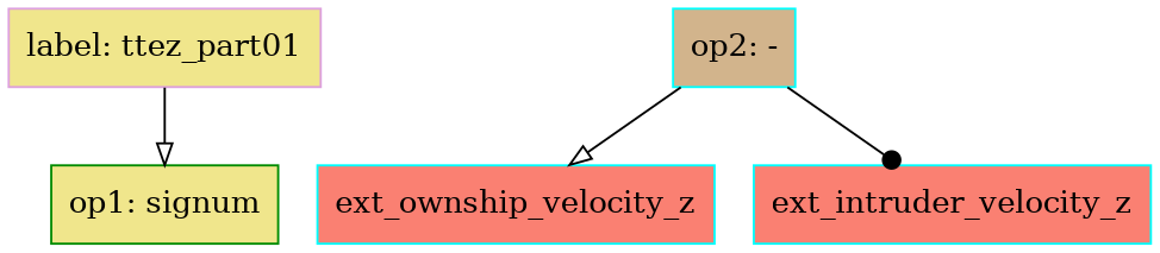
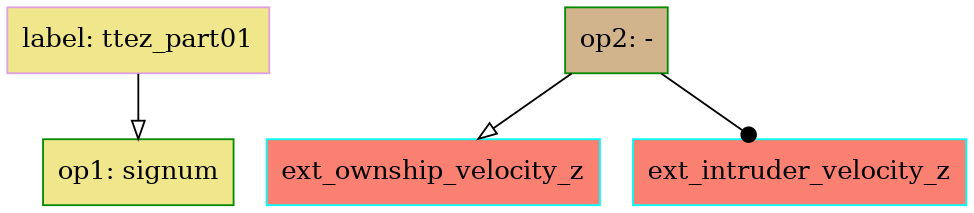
  digraph {
    node [color=green4 fillcolor=khaki shape=box style=filled]
    edge [arrowhead=onormal]
    n1 [color=plum label="label: ttez_part01"]
    n2 [label="op1: signum"]
-   n3 [color=cyan1 fillcolor=tan label="op2: -"]
+   n3 [fillcolor=tan label="op2: -"]
    n4 [color=cyan1 fillcolor=salmon label=ext_ownship_velocity_z]
    n5 [color=cyan1 fillcolor=salmon label=ext_intruder_velocity_z]
    n1 -> n2
    n3 -> n4
    n3 -> n5 [arrowhead=dot]
  }
